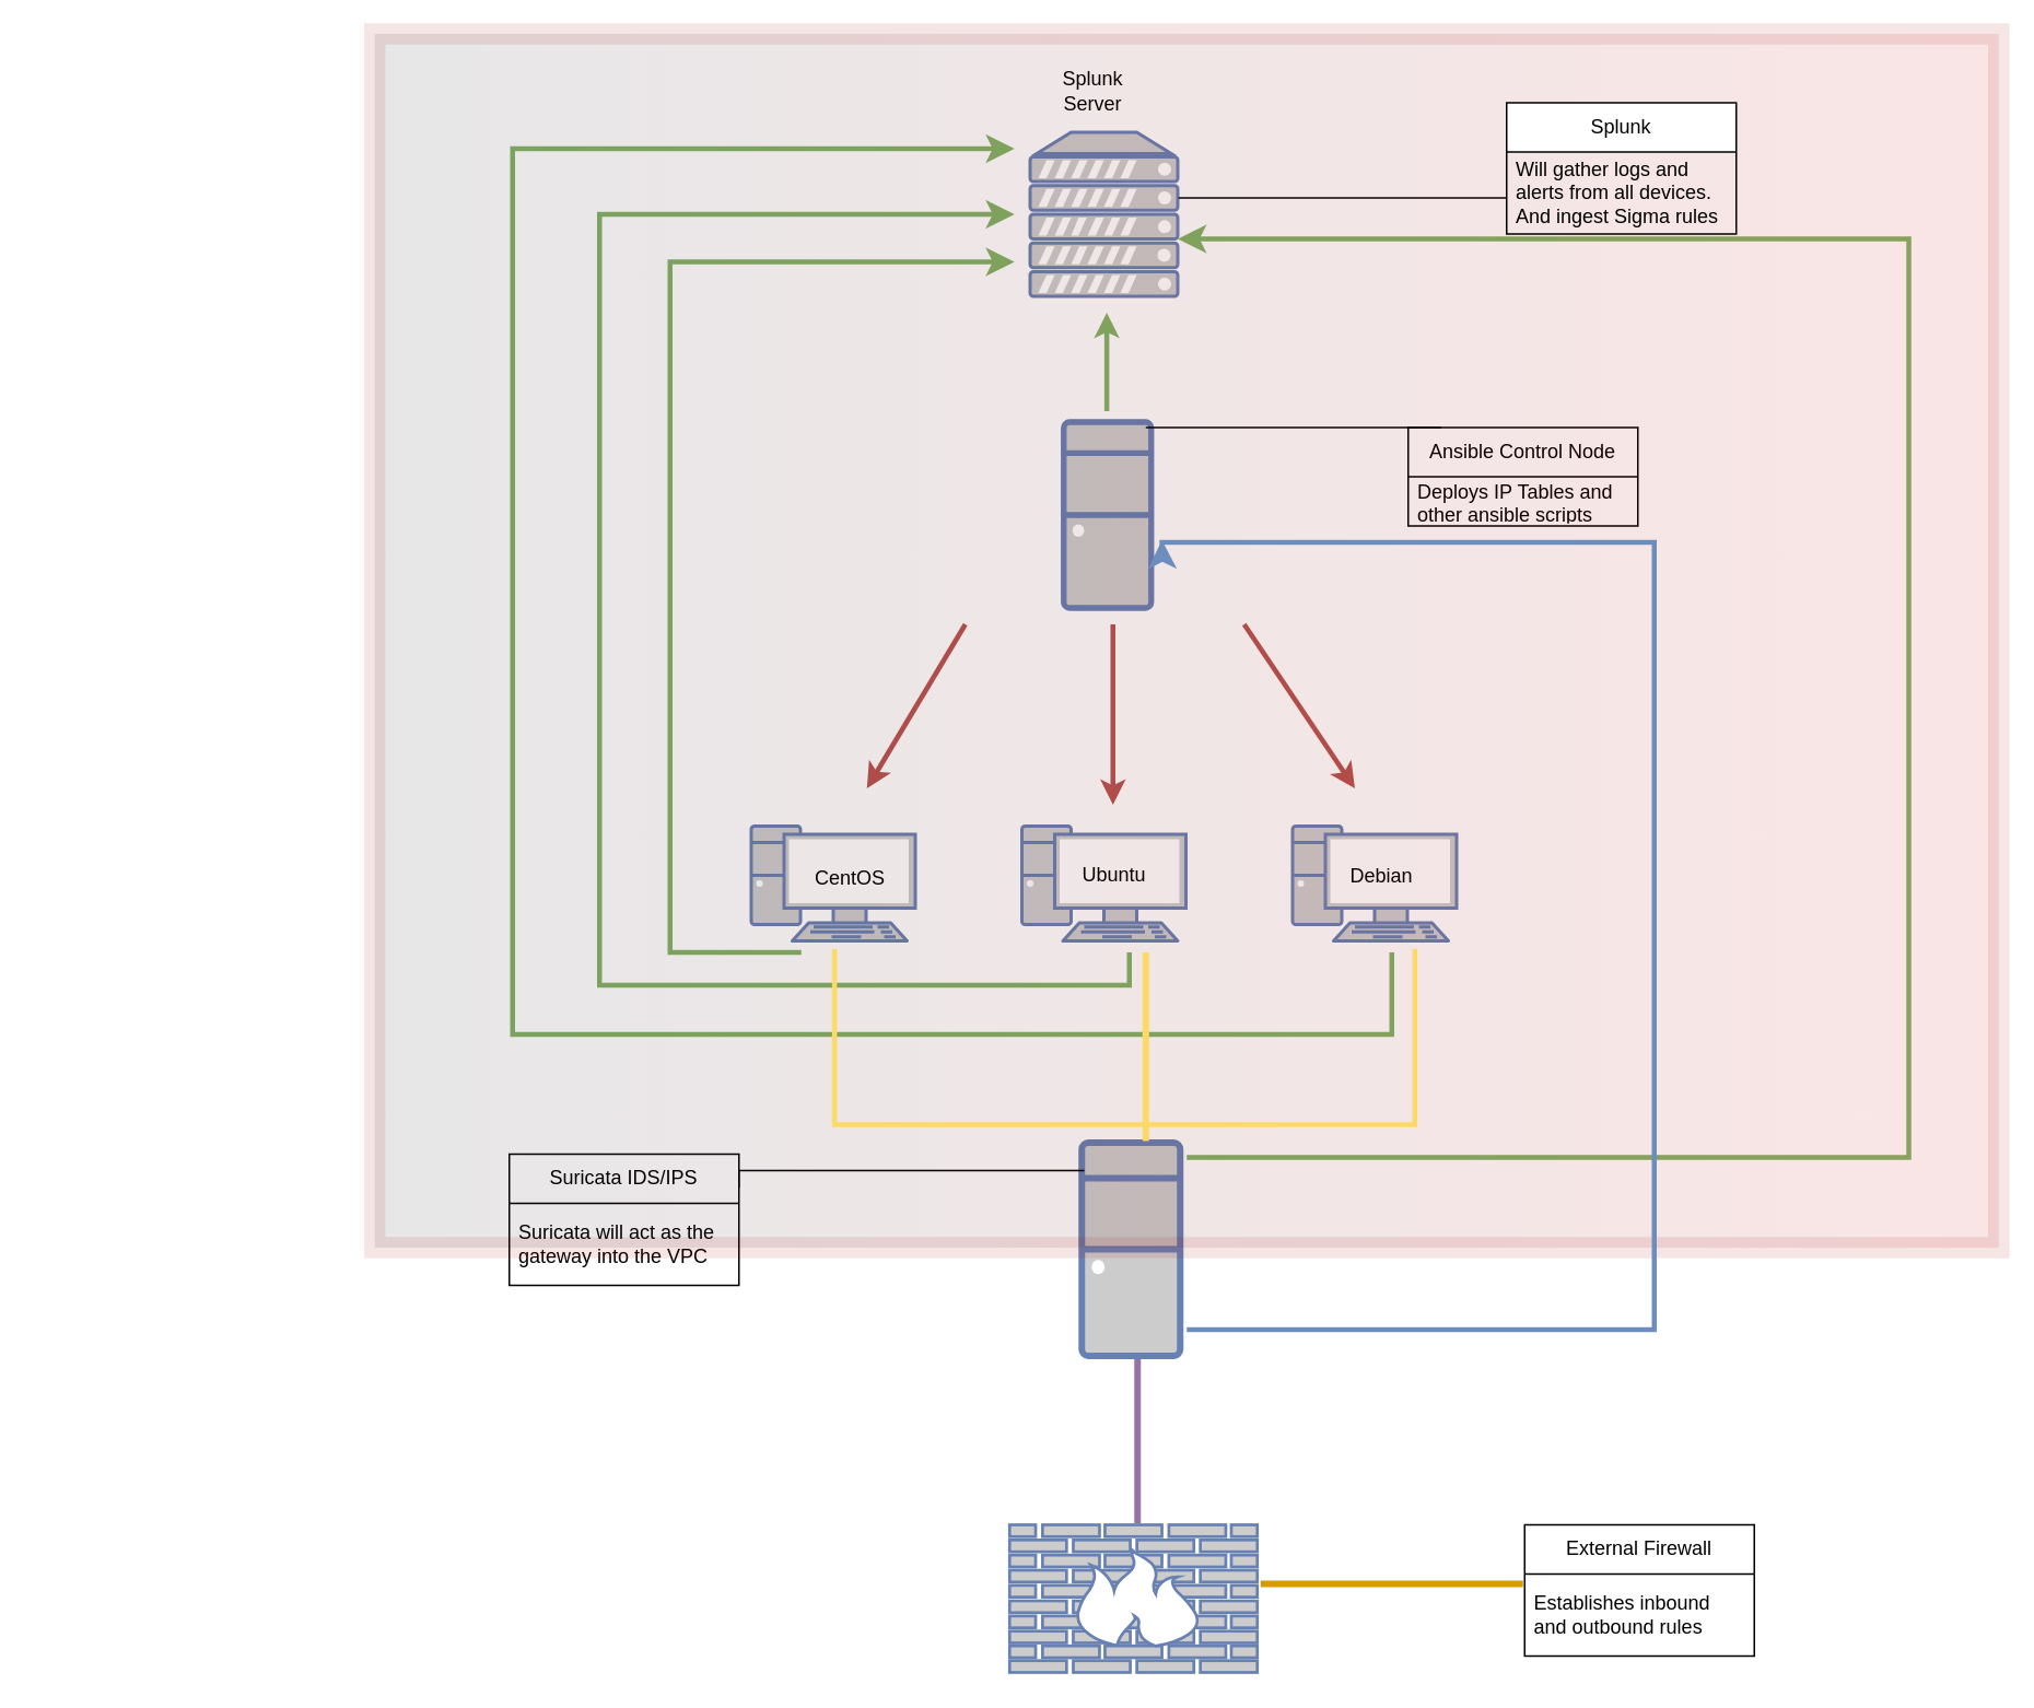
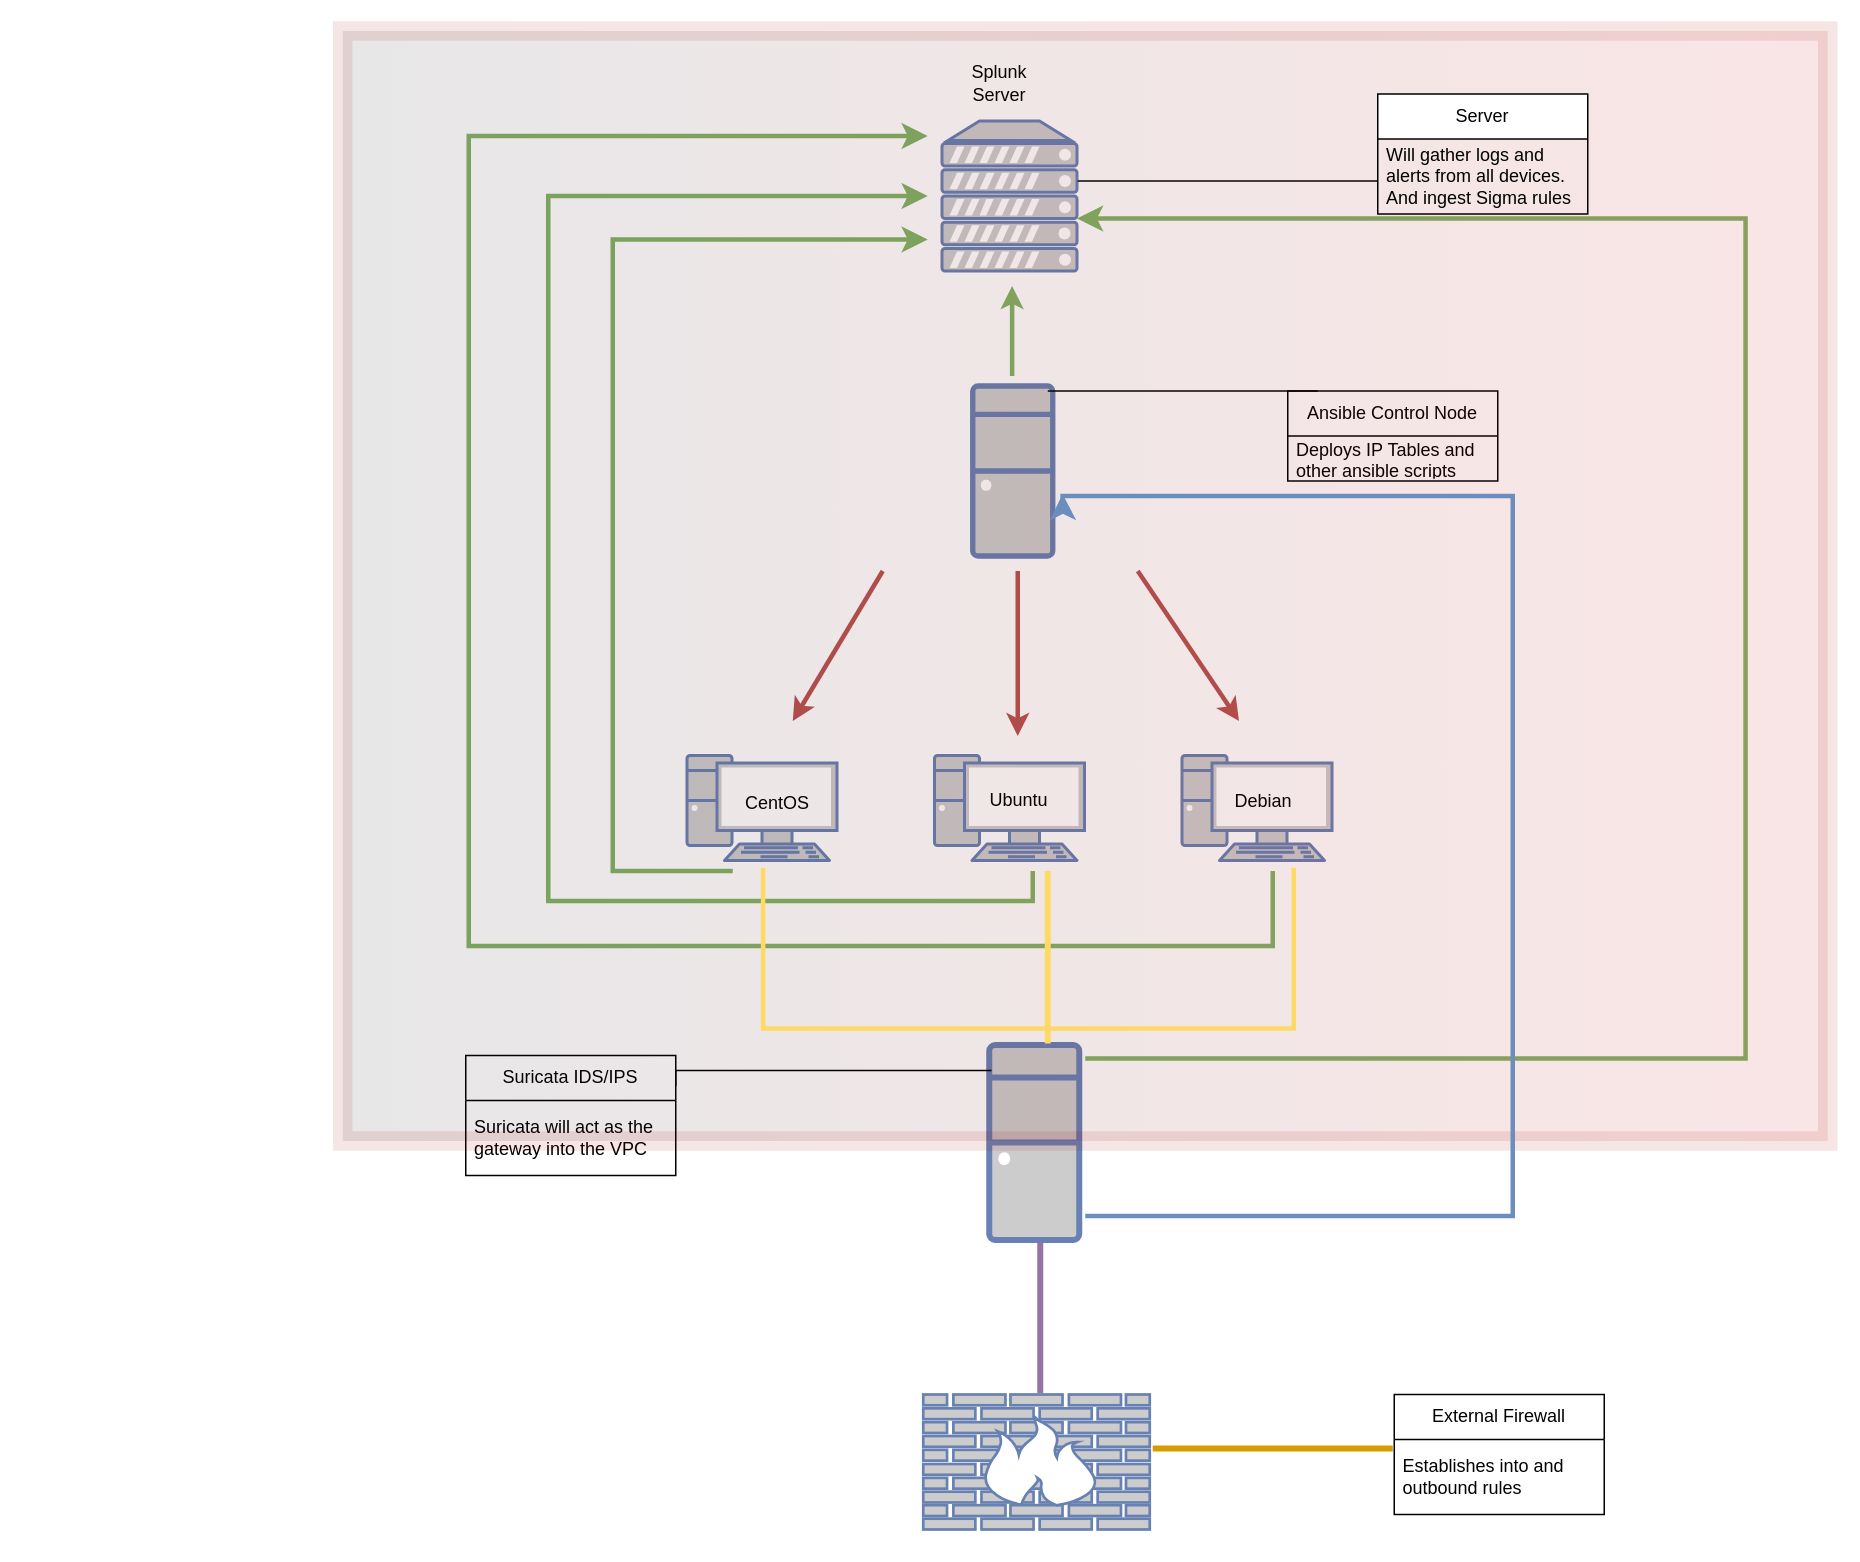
  <mxCell id="0" />
  <mxCell id="1" parent="0" />
  <mxCell id="2" value="" style="fontColor=#0066CC;verticalAlign=top;verticalLabelPosition=bottom;labelPosition=center;align=center;html=1;outlineConnect=0;fillColor=#CCCCCC;strokeColor=#6881B3;gradientColor=none;gradientDirection=north;strokeWidth=2;shape=mxgraph.networks.server;" parent="1" vertex="1"><mxGeometry x="627.5" y="80" width="90" height="100" as="geometry" /></mxCell>
  <mxCell id="3" value="Splunk Server" style="text;strokeColor=none;align=center;fillColor=none;html=1;verticalAlign=middle;whiteSpace=wrap;rounded=0;" parent="1" vertex="1"><mxGeometry x="635.5" y="40" width="60" height="30" as="geometry" /></mxCell>
  <mxCell id="4" value="" style="endArrow=classic;html=1;rounded=0;fillColor=#f8cecc;strokeColor=#b85450;strokeWidth=3;gradientColor=#ea6b66;" parent="1" edge="1"><mxGeometry relative="1" as="geometry"><mxPoint x="588" y="380" as="sourcePoint" /><mxPoint x="528" y="480" as="targetPoint" /></mxGeometry></mxCell>
  <mxCell id="5" value="" style="endArrow=classic;html=1;rounded=0;fillColor=#f8cecc;strokeColor=#b85450;strokeWidth=3;gradientColor=#ea6b66;" parent="1" edge="1"><mxGeometry relative="1" as="geometry"><mxPoint x="678" y="380" as="sourcePoint" /><mxPoint x="678" y="490" as="targetPoint" /></mxGeometry></mxCell>
  <mxCell id="6" value="" style="endArrow=classic;html=1;rounded=0;fillColor=#f8cecc;strokeColor=#b85450;strokeWidth=3;gradientColor=#ea6b66;" parent="1" edge="1"><mxGeometry relative="1" as="geometry"><mxPoint x="758" y="380" as="sourcePoint" /><mxPoint x="825.5" y="480" as="targetPoint" /></mxGeometry></mxCell>
  <mxCell id="7" value="" style="edgeStyle=segmentEdgeStyle;endArrow=classic;html=1;rounded=0;endSize=8;startSize=8;fontColor=#000000;strokeWidth=3;fillColor=#d5e8d4;strokeColor=#82b366;" parent="1" edge="1"><mxGeometry width="50" height="50" relative="1" as="geometry"><mxPoint x="688" y="580" as="sourcePoint" /><mxPoint x="618" y="130" as="targetPoint" /><Array as="points"><mxPoint x="688" y="600" /><mxPoint x="365" y="600" /><mxPoint x="365" y="130" /></Array></mxGeometry></mxCell>
  <mxCell id="8" value="" style="edgeStyle=segmentEdgeStyle;endArrow=classic;html=1;rounded=0;endSize=8;startSize=8;fontColor=#000000;strokeWidth=3;fillColor=#d5e8d4;strokeColor=#82b366;" parent="1" edge="1"><mxGeometry width="50" height="50" relative="1" as="geometry"><mxPoint x="488" y="580" as="sourcePoint" /><mxPoint x="618" y="159" as="targetPoint" /><Array as="points"><mxPoint x="408" y="580" /><mxPoint x="408" y="159" /></Array></mxGeometry></mxCell>
  <mxCell id="9" value="" style="edgeStyle=segmentEdgeStyle;endArrow=classic;html=1;rounded=0;endSize=8;startSize=8;fontColor=#000000;strokeWidth=3;fillColor=#d5e8d4;strokeColor=#82b366;" parent="1" edge="1"><mxGeometry width="50" height="50" relative="1" as="geometry"><mxPoint x="848" y="580" as="sourcePoint" /><mxPoint x="618" y="90" as="targetPoint" /><Array as="points"><mxPoint x="848" y="610" /><mxPoint x="848" y="630" /><mxPoint x="312" y="630" /><mxPoint x="312" y="90" /></Array></mxGeometry></mxCell>
  <mxCell id="10" value="" style="endArrow=none;html=1;rounded=0;" parent="1" edge="1"><mxGeometry width="50" height="50" relative="1" as="geometry"><mxPoint x="718" y="120" as="sourcePoint" /><mxPoint x="918" y="120" as="targetPoint" /></mxGeometry></mxCell>
  <mxCell id="11" value="" style="html=1;outlineConnect=0;fillColor=#CCCCCC;strokeColor=#6881B3;gradientColor=none;gradientDirection=north;strokeWidth=2;shape=mxgraph.networks.cloud;fontColor=#ffffff;shadow=0;dashed=1;dashPattern=1 2;opacity=0;" parent="1" vertex="1"><mxGeometry x="548" y="380" width="90" height="50" as="geometry" /></mxCell>
  <mxCell id="12" value="" style="fontColor=#0066CC;verticalAlign=top;verticalLabelPosition=bottom;labelPosition=center;align=center;html=1;outlineConnect=0;fillColor=#CCCCCC;strokeColor=#6881B3;gradientColor=none;gradientDirection=north;strokeWidth=2;shape=mxgraph.networks.desktop_pc;" parent="1" vertex="1"><mxGeometry x="648.004" y="256.667" width="53.333" height="113.333" as="geometry" /></mxCell>
  <mxCell id="13" value="" style="endArrow=classic;html=1;rounded=0;strokeWidth=3;fontColor=#000000;fillColor=#d5e8d4;strokeColor=#82b366;" parent="1" edge="1"><mxGeometry width="50" height="50" relative="1" as="geometry"><mxPoint x="674.24" y="250" as="sourcePoint" /><mxPoint x="674.24" y="190" as="targetPoint" /></mxGeometry></mxCell>
  <mxCell id="14" value="" style="group" parent="1" vertex="1" connectable="0"><mxGeometry x="698" y="260" width="300" height="60" as="geometry" /></mxCell>
  <mxCell id="15" value="Ansible Control Node" style="swimlane;fontStyle=0;childLayout=stackLayout;horizontal=1;startSize=30;horizontalStack=0;resizeParent=1;resizeParentMax=0;resizeLast=0;collapsible=1;marginBottom=0;whiteSpace=wrap;html=1;" parent="14" vertex="1"><mxGeometry x="160" width="140" height="60" as="geometry" /></mxCell>
  <mxCell id="16" value="Deploys IP Tables and other ansible scripts&lt;br&gt;&lt;ul&gt;&lt;li&gt;Logs will be sent to Splunk&lt;/li&gt;&lt;/ul&gt;" style="text;strokeColor=none;fillColor=none;align=left;verticalAlign=middle;spacingLeft=4;spacingRight=4;overflow=hidden;points=[[0,0.5],[1,0.5]];portConstraint=eastwest;rotatable=0;whiteSpace=wrap;html=1;" parent="15" vertex="1"><mxGeometry y="30" width="140" height="30" as="geometry" /></mxCell>
  <mxCell id="17" value="" style="endArrow=none;html=1;rounded=0;" parent="14" edge="1"><mxGeometry width="50" height="50" relative="1" as="geometry"><mxPoint as="sourcePoint" /><mxPoint x="180" as="targetPoint" /></mxGeometry></mxCell>
  <mxCell id="18" value="" style="fontColor=#0066CC;verticalAlign=top;verticalLabelPosition=bottom;labelPosition=center;align=center;html=1;outlineConnect=0;fillColor=#CCCCCC;strokeColor=#6881B3;gradientColor=none;gradientDirection=north;strokeWidth=2;shape=mxgraph.networks.desktop_pc;shadow=0;" parent="1" vertex="1"><mxGeometry x="659" y="696" width="60" height="130" as="geometry" /></mxCell>
  <mxCell id="19" value="" style="edgeStyle=segmentEdgeStyle;endArrow=classic;html=1;curved=0;rounded=0;endSize=8;startSize=8;fillColor=#d5e8d4;strokeColor=#82b366;strokeWidth=3;" parent="1" target="2" edge="1"><mxGeometry width="50" height="50" relative="1" as="geometry"><mxPoint x="723" y="705" as="sourcePoint" /><mxPoint x="1093" y="155" as="targetPoint" /><Array as="points"><mxPoint x="1163.16" y="705" /><mxPoint x="1163.16" y="145" /></Array></mxGeometry></mxCell>
  <mxCell id="20" value="" style="group" parent="1" vertex="1" connectable="0"><mxGeometry x="20" y="703" width="640" height="90" as="geometry" /></mxCell>
  <mxCell id="21" value="" style="group" parent="20" vertex="1" connectable="0"><mxGeometry width="430" height="90" as="geometry" /></mxCell>
  <mxCell id="22" value="Suricata IDS/IPS" style="swimlane;fontStyle=0;childLayout=stackLayout;horizontal=1;startSize=30;horizontalStack=0;resizeParent=1;resizeParentMax=0;resizeLast=0;collapsible=1;marginBottom=0;whiteSpace=wrap;html=1;" parent="21" vertex="1"><mxGeometry x="290" width="140" height="80" as="geometry" /></mxCell>
  <mxCell id="23" value="Suricata will act as the gateway into the VPC" style="text;strokeColor=none;fillColor=none;align=left;verticalAlign=middle;spacingLeft=4;spacingRight=4;overflow=hidden;points=[[0,0.5],[1,0.5]];portConstraint=eastwest;rotatable=0;whiteSpace=wrap;html=1;" parent="22" vertex="1"><mxGeometry y="30" width="140" height="50" as="geometry" /></mxCell>
  <mxCell id="24" value="" style="shape=partialRectangle;whiteSpace=wrap;html=1;bottom=0;right=0;fillColor=none;fontColor=#000000;" parent="20" vertex="1"><mxGeometry x="430.0" y="10" width="210" height="10" as="geometry" /></mxCell>
  <mxCell id="25" value="" style="fontColor=#0066CC;verticalAlign=top;verticalLabelPosition=bottom;labelPosition=center;align=center;html=1;outlineConnect=0;fillColor=#CCCCCC;strokeColor=#6881B3;gradientColor=none;gradientDirection=north;strokeWidth=2;shape=mxgraph.networks.pc;" parent="1" vertex="1"><mxGeometry x="457.5" y="503" width="100" height="70" as="geometry" /></mxCell>
  <mxCell id="26" value="" style="fontColor=#0066CC;verticalAlign=top;verticalLabelPosition=bottom;labelPosition=center;align=center;html=1;outlineConnect=0;fillColor=#CCCCCC;strokeColor=#6881B3;gradientColor=none;gradientDirection=north;strokeWidth=2;shape=mxgraph.networks.pc;" parent="1" vertex="1"><mxGeometry x="787.5" y="503" width="100" height="70" as="geometry" /></mxCell>
  <mxCell id="27" value="" style="fontColor=#0066CC;verticalAlign=top;verticalLabelPosition=bottom;labelPosition=center;align=center;html=1;outlineConnect=0;fillColor=#CCCCCC;strokeColor=#6881B3;gradientColor=none;gradientDirection=north;strokeWidth=2;shape=mxgraph.networks.pc;" parent="1" vertex="1"><mxGeometry x="622.5" y="503" width="100" height="70" as="geometry" /></mxCell>
  <mxCell id="28" value="CentOS" style="text;strokeColor=none;align=center;fillColor=none;html=1;verticalAlign=middle;whiteSpace=wrap;rounded=0;fontColor=#000000;" parent="1" vertex="1"><mxGeometry x="487.5" y="520" width="60" height="30" as="geometry" /></mxCell>
  <mxCell id="29" value="Ubuntu" style="text;strokeColor=none;align=center;fillColor=none;html=1;verticalAlign=middle;whiteSpace=wrap;rounded=0;fontColor=#000000;" parent="1" vertex="1"><mxGeometry x="649" y="518" width="60" height="30" as="geometry" /></mxCell>
  <mxCell id="30" value="Debian" style="text;strokeColor=none;align=center;fillColor=none;html=1;verticalAlign=middle;whiteSpace=wrap;rounded=0;fontColor=#000000;" parent="1" vertex="1"><mxGeometry x="811.5" y="519" width="60" height="30" as="geometry" /></mxCell>
  <mxCell id="31" value="" style="verticalLabelPosition=bottom;verticalAlign=top;html=1;shape=mxgraph.basic.rect;fillColor2=none;strokeWidth=13;size=20;indent=5;shadow=0;strokeColor=#990000;fillColor=#18141D;gradientColor=#CC0000;gradientDirection=east;perimeterSpacing=9;opacity=10;" parent="1" vertex="1"><mxGeometry x="228" y="20" width="990" height="740" as="geometry" /></mxCell>
- <mxCell id="32" value="Splunk" style="swimlane;fontStyle=0;childLayout=stackLayout;horizontal=1;startSize=30;horizontalStack=0;resizeParent=1;resizeParentMax=0;resizeLast=0;collapsible=1;marginBottom=0;whiteSpace=wrap;html=1;" parent="1" vertex="1"><mxGeometry x="918" y="62" width="140" height="80" as="geometry" /></mxCell>
+ <mxCell id="32" value="Server" style="swimlane;fontStyle=0;childLayout=stackLayout;horizontal=1;startSize=30;horizontalStack=0;resizeParent=1;resizeParentMax=0;resizeLast=0;collapsible=1;marginBottom=0;whiteSpace=wrap;html=1;" parent="1" vertex="1"><mxGeometry x="918" y="62" width="140" height="80" as="geometry" /></mxCell>
  <mxCell id="33" value="Will gather logs and alerts from all devices. And ingest Sigma rules" style="text;strokeColor=none;fillColor=none;align=left;verticalAlign=middle;spacingLeft=4;spacingRight=4;overflow=hidden;points=[[0,0.5],[1,0.5]];portConstraint=eastwest;rotatable=0;whiteSpace=wrap;html=1;" parent="32" vertex="1"><mxGeometry y="30" width="140" height="50" as="geometry" /></mxCell>
  <mxCell id="34" value="" style="strokeWidth=3;html=1;shape=mxgraph.flowchart.annotation_1;align=left;pointerEvents=1;shadow=0;strokeColor=#FFD966;fillColor=default;gradientColor=none;gradientDirection=east;rotation=-90;" parent="1" vertex="1"><mxGeometry x="631.5" y="454.5" width="107.25" height="353.75" as="geometry" /></mxCell>
  <mxCell id="35" value="" style="endArrow=none;html=1;rounded=0;strokeWidth=4;strokeColor=#FFD966;" parent="1" edge="1"><mxGeometry relative="1" as="geometry"><mxPoint x="698" y="695" as="sourcePoint" /><mxPoint x="698" y="580" as="targetPoint" /></mxGeometry></mxCell>
  <mxCell id="36" value="" style="edgeStyle=segmentEdgeStyle;endArrow=classic;html=1;curved=0;rounded=0;endSize=8;startSize=8;strokeColor=#6c8ebf;strokeWidth=3;entryX=0.485;entryY=0.419;entryDx=0;entryDy=0;entryPerimeter=0;fillColor=#dae8fc;fontColor=#7EA6E0;" parent="1" target="31" edge="1"><mxGeometry width="50" height="50" relative="1" as="geometry"><mxPoint x="723" y="810" as="sourcePoint" /><mxPoint x="978" y="340" as="targetPoint" /><Array as="points"><mxPoint x="1008" y="810" /><mxPoint x="1008" y="330" /></Array></mxGeometry></mxCell>
  <mxCell id="37" value="" style="fontColor=#0066CC;verticalAlign=top;verticalLabelPosition=bottom;labelPosition=center;align=center;html=1;outlineConnect=0;fillColor=#CCCCCC;strokeColor=#6881B3;gradientColor=none;gradientDirection=north;strokeWidth=2;shape=mxgraph.networks.firewall;shadow=0;fontSize=20;" parent="1" vertex="1"><mxGeometry x="615" y="929" width="151" height="90" as="geometry" /></mxCell>
  <mxCell id="38" value="" style="line;strokeWidth=4;direction=south;html=1;perimeter=backbonePerimeter;points=[];outlineConnect=0;shadow=0;strokeColor=#9673a6;fontSize=20;fillColor=#e1d5e7;gradientDirection=east;" parent="1" vertex="1"><mxGeometry x="258" y="828" width="870" height="100" as="geometry" /></mxCell>
  <mxCell id="39" value="External Firewall" style="swimlane;fontStyle=0;childLayout=stackLayout;horizontal=1;startSize=30;horizontalStack=0;resizeParent=1;resizeParentMax=0;resizeLast=0;collapsible=1;marginBottom=0;whiteSpace=wrap;html=1;" parent="1" vertex="1"><mxGeometry x="929" y="929" width="140" height="80" as="geometry" /></mxCell>
- <mxCell id="40" value="Establishes inbound and outbound rules" style="text;strokeColor=none;fillColor=none;align=left;verticalAlign=middle;spacingLeft=4;spacingRight=4;overflow=hidden;points=[[0,0.5],[1,0.5]];portConstraint=eastwest;rotatable=0;whiteSpace=wrap;html=1;" parent="39" vertex="1"><mxGeometry y="30" width="140" height="50" as="geometry" /></mxCell>
+ <mxCell id="40" value="Establishes into and outbound rules" style="text;strokeColor=none;fillColor=none;align=left;verticalAlign=middle;spacingLeft=4;spacingRight=4;overflow=hidden;points=[[0,0.5],[1,0.5]];portConstraint=eastwest;rotatable=0;whiteSpace=wrap;html=1;" parent="39" vertex="1"><mxGeometry y="30" width="140" height="50" as="geometry" /></mxCell>
  <mxCell id="41" value="" style="line;strokeWidth=4;html=1;perimeter=backbonePerimeter;points=[];outlineConnect=0;fillColor=#ffe6cc;strokeColor=#d79b00;" parent="1" vertex="1"><mxGeometry x="768" y="960" width="160" height="10" as="geometry" /></mxCell>
